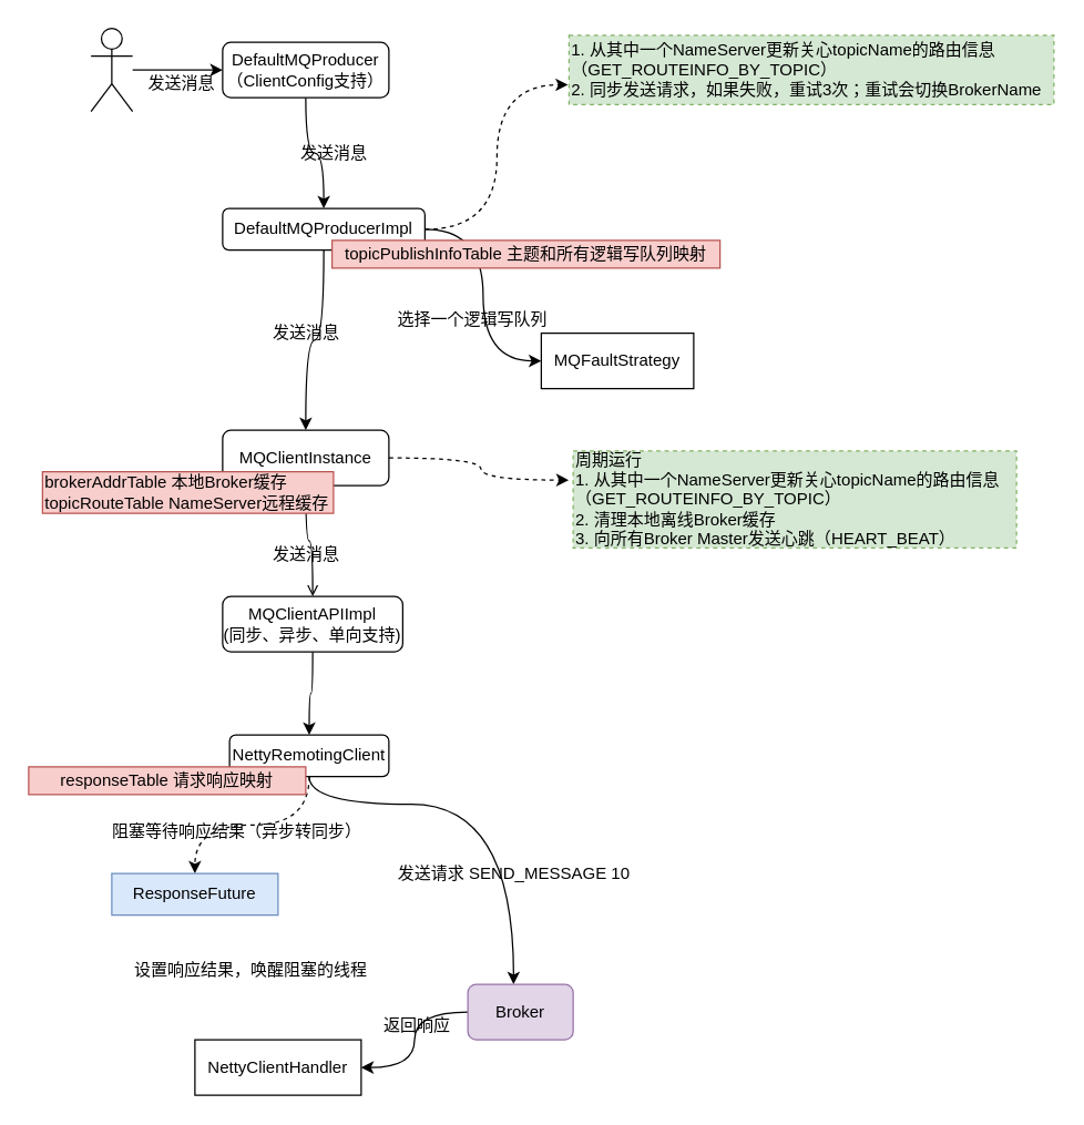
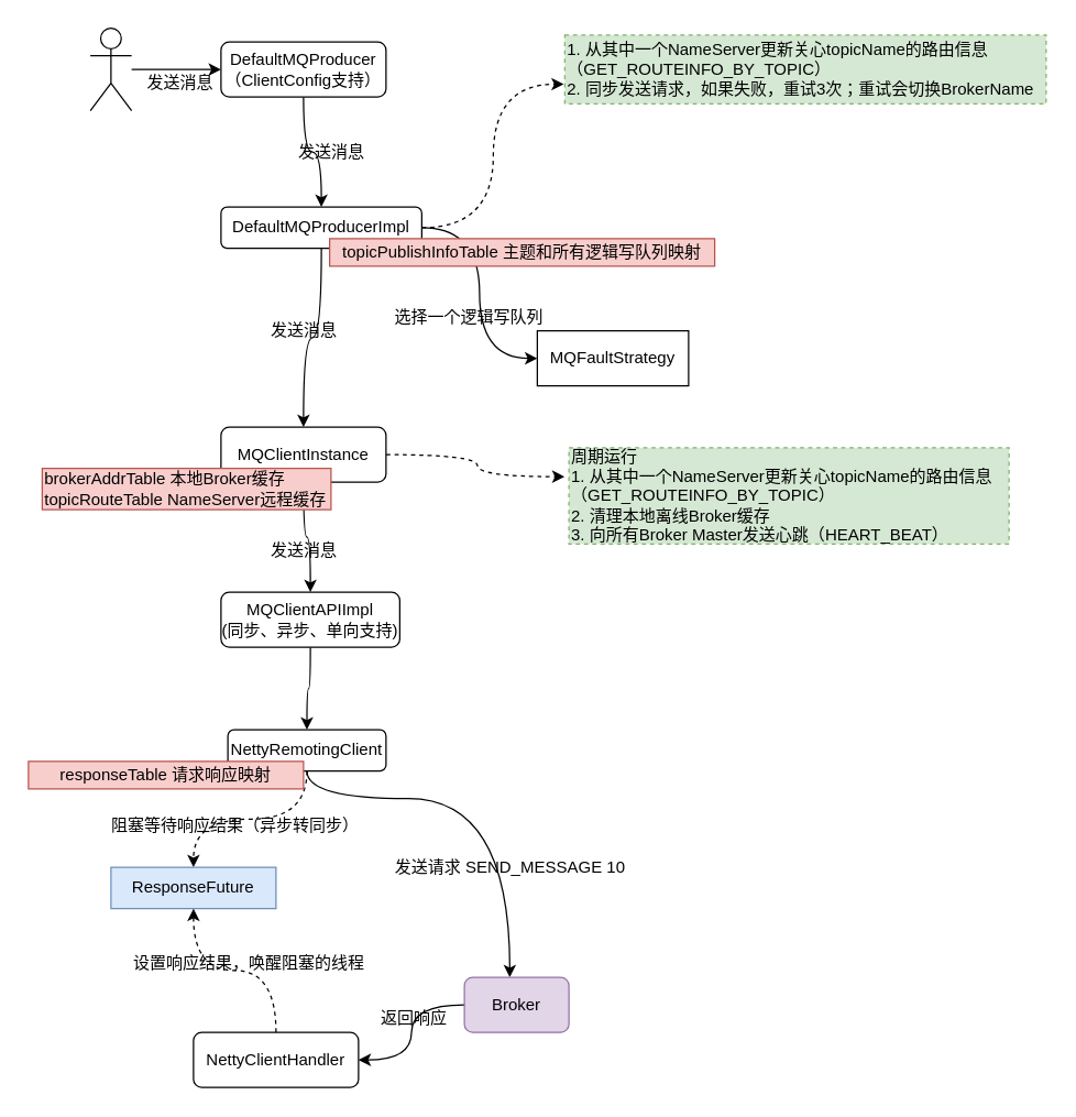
  <mxCell id="0" />
  <mxCell id="1" parent="0" />
  <mxCell id="2" style="edgeStyle=orthogonalEdgeStyle;curved=1;rounded=0;orthogonalLoop=1;jettySize=auto;html=1;entryX=0.5;entryY=0;entryDx=0;entryDy=0;" parent="1" source="3" target="7" edge="1"><mxGeometry relative="1" as="geometry" /></mxCell>
  <mxCell id="3" value="DefaultMQProducer&lt;br&gt;（ClientConfig支持）" style="rounded=1;whiteSpace=wrap;html=1;" parent="1" vertex="1"><mxGeometry x="160" y="30" width="120" height="40" as="geometry" /></mxCell>
  <mxCell id="4" style="edgeStyle=orthogonalEdgeStyle;curved=1;rounded=0;orthogonalLoop=1;jettySize=auto;html=1;entryX=-0.002;entryY=0.714;entryDx=0;entryDy=0;entryPerimeter=0;dashed=1;" parent="1" source="7" target="18" edge="1"><mxGeometry relative="1" as="geometry" /></mxCell>
  <mxCell id="5" style="edgeStyle=orthogonalEdgeStyle;curved=1;rounded=0;orthogonalLoop=1;jettySize=auto;html=1;entryX=0;entryY=0.5;entryDx=0;entryDy=0;" parent="1" source="7" target="19" edge="1"><mxGeometry relative="1" as="geometry" /></mxCell>
  <mxCell id="6" style="edgeStyle=orthogonalEdgeStyle;curved=1;rounded=0;orthogonalLoop=1;jettySize=auto;html=1;" parent="1" source="7" target="10" edge="1"><mxGeometry relative="1" as="geometry" /></mxCell>
  <mxCell id="7" value="DefaultMQProducerImpl" style="rounded=1;whiteSpace=wrap;html=1;" parent="1" vertex="1"><mxGeometry x="160" y="150" width="146" height="30" as="geometry" /></mxCell>
  <mxCell id="8" style="edgeStyle=orthogonalEdgeStyle;curved=1;rounded=0;orthogonalLoop=1;jettySize=auto;html=1;entryX=-0.01;entryY=0.3;entryDx=0;entryDy=0;entryPerimeter=0;dashed=1;" parent="1" source="10" target="11" edge="1"><mxGeometry relative="1" as="geometry" /></mxCell>
- <mxCell id="9" style="edgeStyle=orthogonalEdgeStyle;curved=1;rounded=0;orthogonalLoop=1;jettySize=auto;html=1;endArrow=open;" parent="1" source="10" target="23" edge="1"><mxGeometry relative="1" as="geometry" /></mxCell>
+ <mxCell id="9" style="edgeStyle=orthogonalEdgeStyle;curved=1;rounded=0;orthogonalLoop=1;jettySize=auto;html=1;" parent="1" source="10" target="23" edge="1"><mxGeometry relative="1" as="geometry" /></mxCell>
  <mxCell id="10" value="MQClientInstance" style="rounded=1;whiteSpace=wrap;html=1;" parent="1" vertex="1"><mxGeometry x="160" y="310" width="120" height="40" as="geometry" /></mxCell>
  <mxCell id="11" value="周期运行&lt;br&gt;1.&amp;nbsp;从其中一个NameServer更新关心topicName的路由信息&lt;br&gt;（GET_ROUTEINFO_BY_TOPIC）&lt;br&gt;2. 清理本地离线Broker缓存&lt;br&gt;3. 向所有Broker Master发送心跳（&lt;span style=&quot;text-align: center&quot;&gt;HEART_BEAT&lt;/span&gt;）" style="text;html=1;align=left;verticalAlign=middle;resizable=0;points=[];autosize=1;dashed=1;strokeColor=#82b366;fillColor=#d5e8d4;" parent="1" vertex="1"><mxGeometry x="413" y="325" width="320" height="70" as="geometry" /></mxCell>
  <mxCell id="12" value="brokerAddrTable 本地Broker缓存&lt;br&gt;topicRouteTable NameServer远程缓存" style="whiteSpace=wrap;html=1;fillColor=#f8cecc;strokeColor=#b85450;align=left;" parent="1" vertex="1"><mxGeometry x="30" y="340" width="210" height="30" as="geometry" /></mxCell>
  <mxCell id="13" value="topicPublishInfoTable 主题和所有逻辑写队列映射" style="whiteSpace=wrap;html=1;fillColor=#f8cecc;strokeColor=#b85450;" parent="1" vertex="1"><mxGeometry x="239" y="173" width="280" height="20" as="geometry" /></mxCell>
  <mxCell id="14" style="edgeStyle=orthogonalEdgeStyle;curved=1;rounded=0;orthogonalLoop=1;jettySize=auto;html=1;entryX=0;entryY=0.5;entryDx=0;entryDy=0;" parent="1" source="15" target="3" edge="1"><mxGeometry relative="1" as="geometry" /></mxCell>
  <mxCell id="15" value="" style="shape=umlActor;verticalLabelPosition=bottom;verticalAlign=top;html=1;outlineConnect=0;strokeColor=#000000;fillColor=#FFFFFF;" parent="1" vertex="1"><mxGeometry x="65" y="20" width="30" height="60" as="geometry" /></mxCell>
  <mxCell id="16" value="发送消息" style="text;html=1;align=center;verticalAlign=middle;resizable=0;points=[];autosize=1;strokeColor=none;fillColor=none;" parent="1" vertex="1"><mxGeometry x="100" y="50" width="60" height="20" as="geometry" /></mxCell>
  <mxCell id="17" value="发送消息" style="text;html=1;align=center;verticalAlign=middle;resizable=0;points=[];autosize=1;strokeColor=none;fillColor=none;" parent="1" vertex="1"><mxGeometry x="210" y="100" width="60" height="20" as="geometry" /></mxCell>
  <mxCell id="18" value="1. 从其中一个NameServer更新关心topicName的路由信息&lt;br&gt;（GET_ROUTEINFO_BY_TOPIC）&lt;br&gt;2. 同步发送请求，如果失败，重试3次；重试会切换BrokerName" style="text;html=1;align=left;verticalAlign=middle;resizable=0;points=[];autosize=1;strokeColor=#82b366;dashed=1;fillColor=#d5e8d4;" parent="1" vertex="1"><mxGeometry x="410" y="25" width="350" height="50" as="geometry" /></mxCell>
  <mxCell id="19" value="MQFaultStrategy" style="whiteSpace=wrap;html=1;strokeColor=default;fillColor=#FFFFFF;rounded=0;" parent="1" vertex="1"><mxGeometry x="390" y="240" width="110" height="40" as="geometry" /></mxCell>
  <mxCell id="20" value="选择一个逻辑写队列" style="text;html=1;align=center;verticalAlign=middle;resizable=0;points=[];autosize=1;strokeColor=none;fillColor=none;" parent="1" vertex="1"><mxGeometry x="280" y="220" width="120" height="20" as="geometry" /></mxCell>
  <mxCell id="21" value="发送消息" style="text;html=1;align=center;verticalAlign=middle;resizable=0;points=[];autosize=1;strokeColor=none;fillColor=none;" parent="1" vertex="1"><mxGeometry x="190" y="230" width="60" height="20" as="geometry" /></mxCell>
  <mxCell id="22" style="edgeStyle=orthogonalEdgeStyle;rounded=0;orthogonalLoop=1;jettySize=auto;html=1;curved=1;" edge="1" parent="1" source="23" target="27"><mxGeometry relative="1" as="geometry" /></mxCell>
  <mxCell id="23" value="MQClientAPIImpl&lt;br&gt;(同步、异步、单向支持)" style="rounded=1;whiteSpace=wrap;html=1;strokeColor=default;fillColor=#FFFFFF;" parent="1" vertex="1"><mxGeometry x="160" y="430" width="130" height="40" as="geometry" /></mxCell>
  <mxCell id="24" value="发送消息" style="text;html=1;align=center;verticalAlign=middle;resizable=0;points=[];autosize=1;strokeColor=none;fillColor=none;" parent="1" vertex="1"><mxGeometry x="190" y="390" width="60" height="20" as="geometry" /></mxCell>
  <mxCell id="25" style="edgeStyle=orthogonalEdgeStyle;curved=1;rounded=0;orthogonalLoop=1;jettySize=auto;html=1;dashed=1;" edge="1" parent="1" source="27" target="29"><mxGeometry relative="1" as="geometry" /></mxCell>
  <mxCell id="26" style="edgeStyle=orthogonalEdgeStyle;curved=1;rounded=0;orthogonalLoop=1;jettySize=auto;html=1;" edge="1" parent="1" source="27" target="32"><mxGeometry relative="1" as="geometry"><Array as="points"><mxPoint x="223" y="580" /><mxPoint x="370" y="580" /></Array></mxGeometry></mxCell>
  <mxCell id="27" value="NettyRemotingClient" style="rounded=1;whiteSpace=wrap;html=1;" vertex="1" parent="1"><mxGeometry x="165" y="530" width="115" height="30" as="geometry" /></mxCell>
  <mxCell id="28" value="responseTable 请求响应映射" style="whiteSpace=wrap;html=1;fillColor=#f8cecc;strokeColor=#b85450;" vertex="1" parent="1"><mxGeometry x="20" y="553" width="200" height="20" as="geometry" /></mxCell>
  <mxCell id="29" value="ResponseFuture" style="whiteSpace=wrap;html=1;fillColor=#dae8fc;strokeColor=#6c8ebf;rounded=0;" vertex="1" parent="1"><mxGeometry x="80" y="630" width="120" height="30" as="geometry" /></mxCell>
  <mxCell id="30" value="阻塞等待响应结果（异步转同步）" style="text;html=1;align=center;verticalAlign=middle;resizable=0;points=[];autosize=1;strokeColor=none;fillColor=none;" vertex="1" parent="1"><mxGeometry x="70" y="590" width="200" height="20" as="geometry" /></mxCell>
  <mxCell id="31" style="edgeStyle=orthogonalEdgeStyle;curved=1;rounded=0;orthogonalLoop=1;jettySize=auto;html=1;entryX=1;entryY=0.5;entryDx=0;entryDy=0;" edge="1" parent="1" source="32" target="35"><mxGeometry relative="1" as="geometry" /></mxCell>
  <mxCell id="32" value="Broker" style="rounded=1;whiteSpace=wrap;html=1;fillColor=#e1d5e7;strokeColor=#9673a6;" vertex="1" parent="1"><mxGeometry x="337" y="710" width="76" height="40" as="geometry" /></mxCell>
  <mxCell id="33" value="发送请求 SEND_MESSAGE 10" style="text;html=1;align=center;verticalAlign=middle;resizable=0;points=[];autosize=1;strokeColor=none;fillColor=none;" vertex="1" parent="1"><mxGeometry x="280" y="620" width="180" height="20" as="geometry" /></mxCell>
- <mxCell id="35" value="NettyClientHandler" style="whiteSpace=wrap;html=1;rounded=0;" vertex="1" parent="1"><mxGeometry x="140" y="750" width="120" height="40" as="geometry" /></mxCell>
+ <mxCell id="34" style="edgeStyle=orthogonalEdgeStyle;curved=1;rounded=0;orthogonalLoop=1;jettySize=auto;html=1;dashed=1;" edge="1" parent="1" source="35" target="29"><mxGeometry relative="1" as="geometry" /></mxCell>
+ <mxCell id="35" value="NettyClientHandler" style="rounded=1;whiteSpace=wrap;html=1;" vertex="1" parent="1"><mxGeometry x="140" y="750" width="120" height="40" as="geometry" /></mxCell>
  <mxCell id="36" value="返回响应" style="text;html=1;align=center;verticalAlign=middle;resizable=0;points=[];autosize=1;strokeColor=none;fillColor=none;" vertex="1" parent="1"><mxGeometry x="270" y="730" width="60" height="20" as="geometry" /></mxCell>
  <mxCell id="37" value="设置响应结果，唤醒阻塞的线程" style="text;html=1;align=center;verticalAlign=middle;resizable=0;points=[];autosize=1;strokeColor=none;fillColor=none;" vertex="1" parent="1"><mxGeometry x="90" y="690" width="180" height="20" as="geometry" /></mxCell>
